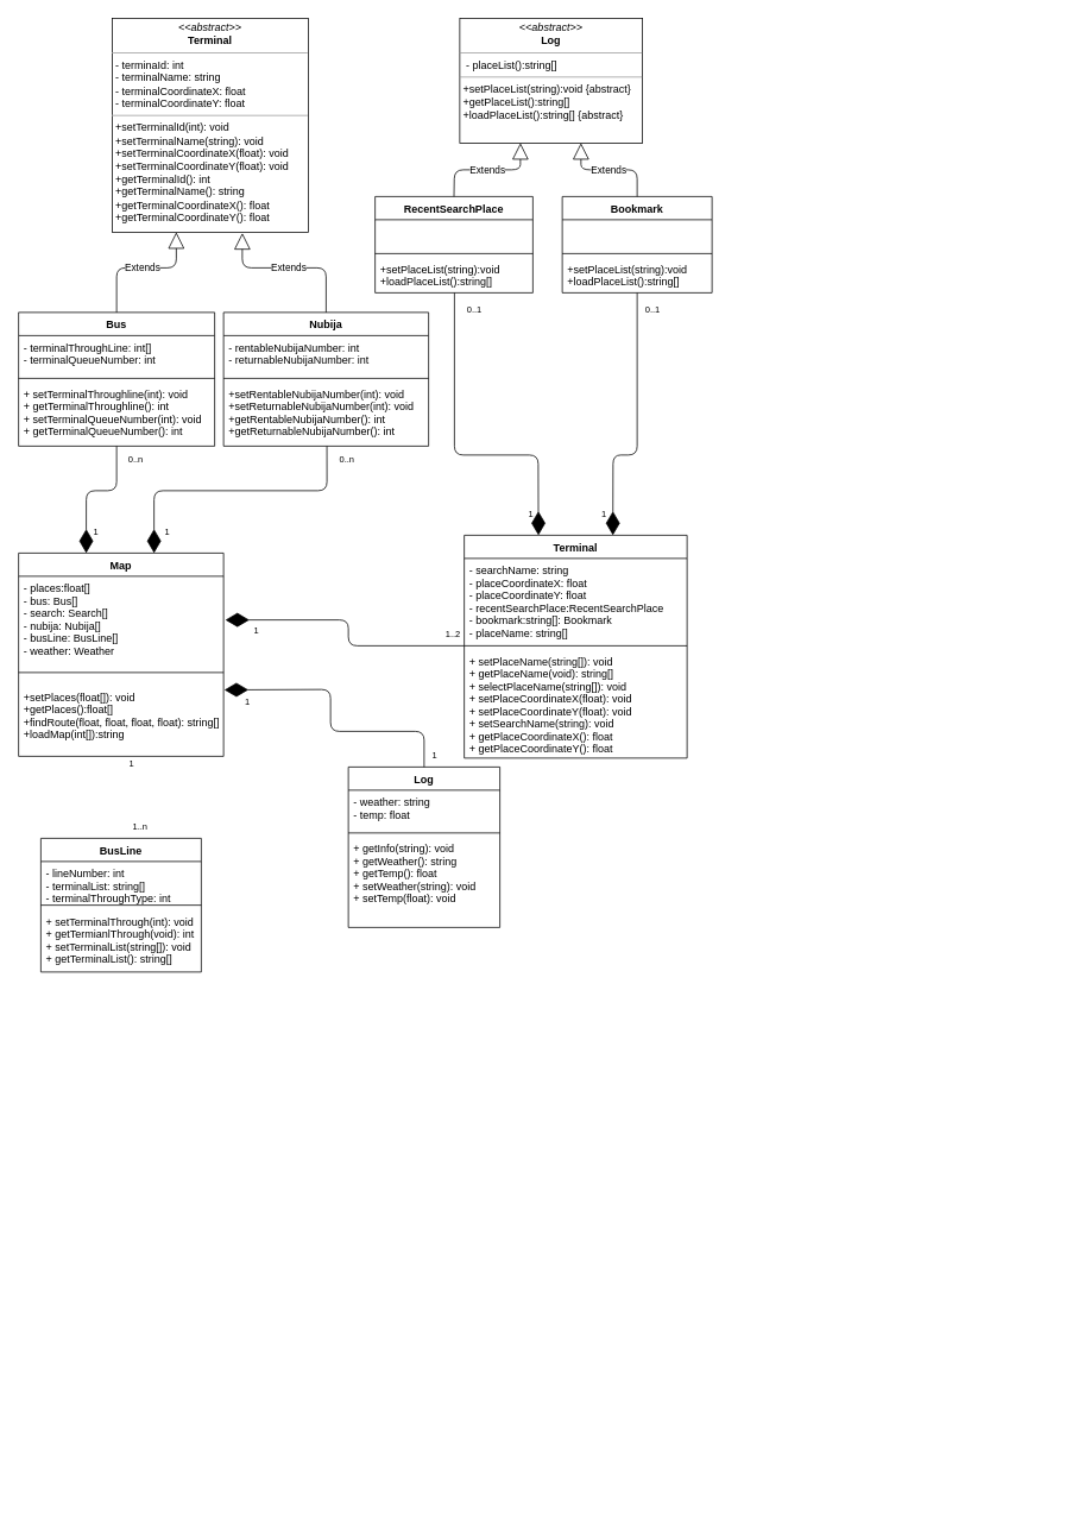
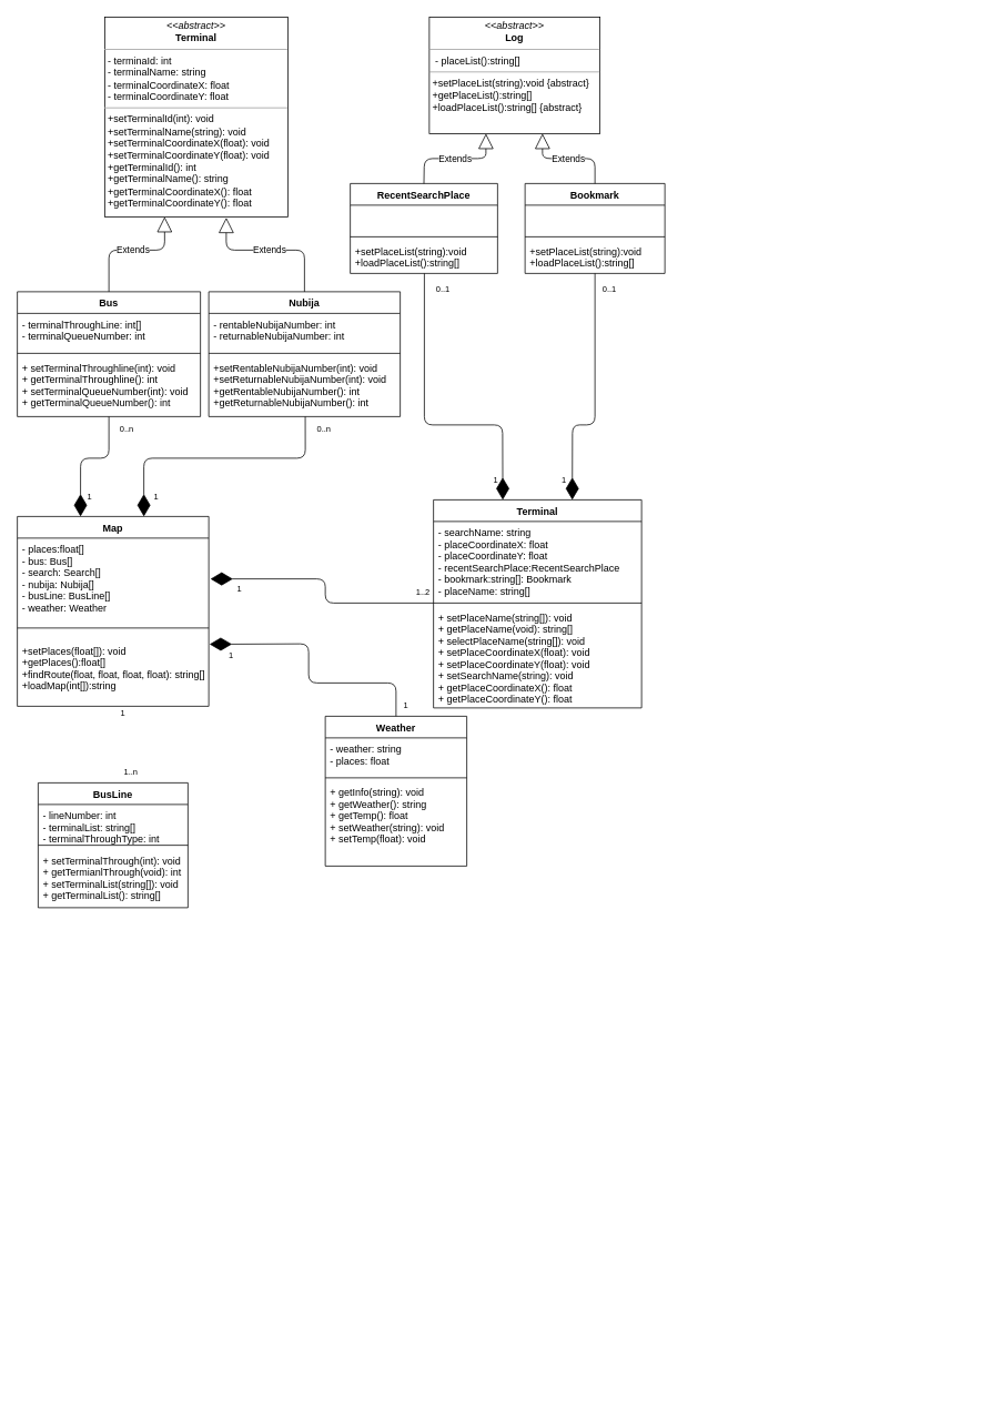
  <mxCell id="0" />
  <mxCell id="1" parent="0" />
- <mxCell id="2" value="Log" style="swimlane;fontStyle=1;align=center;verticalAlign=top;childLayout=stackLayout;horizontal=1;startSize=26;horizontalStack=0;resizeParent=1;resizeParentMax=0;resizeLast=0;collapsible=1;marginBottom=0;" parent="1" vertex="1"><mxGeometry x="390" y="860" width="170" height="180" as="geometry" /></mxCell>
- <mxCell id="3" value="- weather: string&#10;- temp: float&#10;&#10;&#10;" style="text;strokeColor=none;fillColor=none;align=left;verticalAlign=top;spacingLeft=4;spacingRight=4;overflow=hidden;rotatable=0;points=[[0,0.5],[1,0.5]];portConstraint=eastwest;" parent="2" vertex="1"><mxGeometry y="26" width="170" height="44" as="geometry" /></mxCell>
+ <mxCell id="2" value="Weather" style="swimlane;fontStyle=1;align=center;verticalAlign=top;childLayout=stackLayout;horizontal=1;startSize=26;horizontalStack=0;resizeParent=1;resizeParentMax=0;resizeLast=0;collapsible=1;marginBottom=0;" parent="1" vertex="1"><mxGeometry x="390" y="860" width="170" height="180" as="geometry" /></mxCell>
+ <mxCell id="3" value="- weather: string&#10;- places: float&#10;&#10;&#10;" style="text;strokeColor=none;fillColor=none;align=left;verticalAlign=top;spacingLeft=4;spacingRight=4;overflow=hidden;rotatable=0;points=[[0,0.5],[1,0.5]];portConstraint=eastwest;" parent="2" vertex="1"><mxGeometry y="26" width="170" height="44" as="geometry" /></mxCell>
  <mxCell id="4" value="" style="line;strokeWidth=1;fillColor=none;align=left;verticalAlign=middle;spacingTop=-1;spacingLeft=3;spacingRight=3;rotatable=0;labelPosition=right;points=[];portConstraint=eastwest;" parent="2" vertex="1"><mxGeometry y="70" width="170" height="8" as="geometry" /></mxCell>
  <mxCell id="5" value="+ getInfo(string): void&#10;+ getWeather(): string&#10;+ getTemp(): float&#10;+ setWeather(string): void&#10;+ setTemp(float): void&#10;&#10;" style="text;strokeColor=none;fillColor=none;align=left;verticalAlign=top;spacingLeft=4;spacingRight=4;overflow=hidden;rotatable=0;points=[[0,0.5],[1,0.5]];portConstraint=eastwest;" parent="2" vertex="1"><mxGeometry y="78" width="170" height="102" as="geometry" /></mxCell>
  <mxCell id="6" value="Nubija" style="swimlane;fontStyle=1;align=center;verticalAlign=top;childLayout=stackLayout;horizontal=1;startSize=26;horizontalStack=0;resizeParent=1;resizeParentMax=0;resizeLast=0;collapsible=1;marginBottom=0;" parent="1" vertex="1"><mxGeometry x="250" y="350" width="230" height="150" as="geometry" /></mxCell>
  <mxCell id="7" value="- rentableNubijaNumber: int&#10;- returnableNubijaNumber: int" style="text;strokeColor=none;fillColor=none;align=left;verticalAlign=top;spacingLeft=4;spacingRight=4;overflow=hidden;rotatable=0;points=[[0,0.5],[1,0.5]];portConstraint=eastwest;" parent="6" vertex="1"><mxGeometry y="26" width="230" height="44" as="geometry" /></mxCell>
  <mxCell id="8" value="" style="line;strokeWidth=1;fillColor=none;align=left;verticalAlign=middle;spacingTop=-1;spacingLeft=3;spacingRight=3;rotatable=0;labelPosition=right;points=[];portConstraint=eastwest;" parent="6" vertex="1"><mxGeometry y="70" width="230" height="8" as="geometry" /></mxCell>
  <mxCell id="9" value="+setRentableNubijaNumber(int): void&#10;+setReturnableNubijaNumber(int): void&#10;+getRentableNubijaNumber(): int&#10;+getReturnableNubijaNumber(): int&#10;" style="text;strokeColor=none;fillColor=none;align=left;verticalAlign=top;spacingLeft=4;spacingRight=4;overflow=hidden;rotatable=0;points=[[0,0.5],[1,0.5]];portConstraint=eastwest;" parent="6" vertex="1"><mxGeometry y="78" width="230" height="72" as="geometry" /></mxCell>
  <mxCell id="10" value="Terminal" style="swimlane;fontStyle=1;align=center;verticalAlign=top;childLayout=stackLayout;horizontal=1;startSize=26;horizontalStack=0;resizeParent=1;resizeParentMax=0;resizeLast=0;collapsible=1;marginBottom=0;" parent="1" vertex="1"><mxGeometry x="520" y="600" width="250" height="250" as="geometry"><mxRectangle x="635" y="673.5" width="70" height="26" as="alternateBounds" /></mxGeometry></mxCell>
  <mxCell id="11" value="- searchName: string&#10;- placeCoordinateX: float&#10;- placeCoordinateY: float&#10;- recentSearchPlace:RecentSearchPlace&#10;- bookmark:string[]: Bookmark&#10;- placeName: string[]&#10;" style="text;strokeColor=none;fillColor=none;align=left;verticalAlign=top;spacingLeft=4;spacingRight=4;overflow=hidden;rotatable=0;points=[[0,0.5],[1,0.5]];portConstraint=eastwest;" parent="10" vertex="1"><mxGeometry y="26" width="250" height="94" as="geometry" /></mxCell>
  <mxCell id="12" value="" style="line;strokeWidth=1;fillColor=none;align=left;verticalAlign=middle;spacingTop=-1;spacingLeft=3;spacingRight=3;rotatable=0;labelPosition=right;points=[];portConstraint=eastwest;" parent="10" vertex="1"><mxGeometry y="120" width="250" height="8" as="geometry" /></mxCell>
  <mxCell id="13" value="+ setPlaceName(string[]): void&#10;+ getPlaceName(void): string[]&#10;+ selectPlaceName(string[]): void&#10;+ setPlaceCoordinateX(float): void&#10;+ setPlaceCoordinateY(float): void&#10;+ setSearchName(string): void&#10;+ getPlaceCoordinateX(): float&#10;+ getPlaceCoordinateY(): float" style="text;strokeColor=none;fillColor=none;align=left;verticalAlign=top;spacingLeft=4;spacingRight=4;overflow=hidden;rotatable=0;points=[[0,0.5],[1,0.5]];portConstraint=eastwest;" parent="10" vertex="1"><mxGeometry y="128" width="250" height="122" as="geometry" /></mxCell>
  <mxCell id="14" value="RecentSearchPlace" style="swimlane;fontStyle=1;align=center;verticalAlign=top;childLayout=stackLayout;horizontal=1;startSize=26;horizontalStack=0;resizeParent=1;resizeParentMax=0;resizeLast=0;collapsible=1;marginBottom=0;" parent="1" vertex="1"><mxGeometry x="420" y="220" width="177" height="108" as="geometry" /></mxCell>
  <mxCell id="15" value="&#10;" style="text;strokeColor=none;fillColor=none;align=left;verticalAlign=top;spacingLeft=4;spacingRight=4;overflow=hidden;rotatable=0;points=[[0,0.5],[1,0.5]];portConstraint=eastwest;" parent="14" vertex="1"><mxGeometry y="26" width="177" height="34" as="geometry" /></mxCell>
  <mxCell id="16" value="" style="line;strokeWidth=1;fillColor=none;align=left;verticalAlign=middle;spacingTop=-1;spacingLeft=3;spacingRight=3;rotatable=0;labelPosition=right;points=[];portConstraint=eastwest;" parent="14" vertex="1"><mxGeometry y="60" width="177" height="8" as="geometry" /></mxCell>
  <mxCell id="17" value="+setPlaceList(string):void&#10;+loadPlaceList():string[]" style="text;strokeColor=none;fillColor=none;align=left;verticalAlign=top;spacingLeft=4;spacingRight=4;overflow=hidden;rotatable=0;points=[[0,0.5],[1,0.5]];portConstraint=eastwest;" parent="14" vertex="1"><mxGeometry y="68" width="177" height="40" as="geometry" /></mxCell>
  <mxCell id="18" value="Bookmark" style="swimlane;fontStyle=1;align=center;verticalAlign=top;childLayout=stackLayout;horizontal=1;startSize=26;horizontalStack=0;resizeParent=1;resizeParentMax=0;resizeLast=0;collapsible=1;marginBottom=0;" parent="1" vertex="1"><mxGeometry x="630" y="220" width="168" height="108" as="geometry" /></mxCell>
  <mxCell id="19" value="&#10;" style="text;strokeColor=none;fillColor=none;align=left;verticalAlign=top;spacingLeft=4;spacingRight=4;overflow=hidden;rotatable=0;points=[[0,0.5],[1,0.5]];portConstraint=eastwest;" parent="18" vertex="1"><mxGeometry y="26" width="168" height="34" as="geometry" /></mxCell>
  <mxCell id="20" value="" style="line;strokeWidth=1;fillColor=none;align=left;verticalAlign=middle;spacingTop=-1;spacingLeft=3;spacingRight=3;rotatable=0;labelPosition=right;points=[];portConstraint=eastwest;" parent="18" vertex="1"><mxGeometry y="60" width="168" height="8" as="geometry" /></mxCell>
  <mxCell id="21" value="+setPlaceList(string):void&#10;+loadPlaceList():string[]" style="text;strokeColor=none;fillColor=none;align=left;verticalAlign=top;spacingLeft=4;spacingRight=4;overflow=hidden;rotatable=0;points=[[0,0.5],[1,0.5]];portConstraint=eastwest;" parent="18" vertex="1"><mxGeometry y="68" width="168" height="40" as="geometry" /></mxCell>
  <mxCell id="22" value="Extends" style="endArrow=block;endSize=16;endFill=0;html=1;entryX=0.664;entryY=1.004;entryDx=0;entryDy=0;entryPerimeter=0;exitX=0.5;exitY=0;exitDx=0;exitDy=0;" parent="1" source="6" target="28" edge="1"><mxGeometry width="160" relative="1" as="geometry"><mxPoint x="30" y="860" as="sourcePoint" /><mxPoint x="190" y="860" as="targetPoint" /><Array as="points"><mxPoint x="365" y="300" /><mxPoint x="271" y="300" /></Array></mxGeometry></mxCell>
  <mxCell id="23" value="Extends" style="endArrow=block;endSize=16;endFill=0;html=1;entryX=0.327;entryY=1;entryDx=0;entryDy=0;entryPerimeter=0;exitX=0.5;exitY=0;exitDx=0;exitDy=0;" parent="1" source="24" target="28" edge="1"><mxGeometry width="160" relative="1" as="geometry"><mxPoint x="95" y="350" as="sourcePoint" /><mxPoint x="190" y="860" as="targetPoint" /><Array as="points"><mxPoint x="130" y="300" /><mxPoint x="197" y="300" /></Array></mxGeometry></mxCell>
  <mxCell id="24" value="Bus" style="swimlane;fontStyle=1;align=center;verticalAlign=top;childLayout=stackLayout;horizontal=1;startSize=26;horizontalStack=0;resizeParent=1;resizeParentMax=0;resizeLast=0;collapsible=1;marginBottom=0;" parent="1" vertex="1"><mxGeometry x="20" y="350" width="220" height="150" as="geometry" /></mxCell>
  <mxCell id="25" value="- terminalThroughLine: int[]&#10;- terminalQueueNumber: int&#10;&#10;" style="text;strokeColor=none;fillColor=none;align=left;verticalAlign=top;spacingLeft=4;spacingRight=4;overflow=hidden;rotatable=0;points=[[0,0.5],[1,0.5]];portConstraint=eastwest;" parent="24" vertex="1"><mxGeometry y="26" width="220" height="44" as="geometry" /></mxCell>
  <mxCell id="26" value="" style="line;strokeWidth=1;fillColor=none;align=left;verticalAlign=middle;spacingTop=-1;spacingLeft=3;spacingRight=3;rotatable=0;labelPosition=right;points=[];portConstraint=eastwest;" parent="24" vertex="1"><mxGeometry y="70" width="220" height="8" as="geometry" /></mxCell>
  <mxCell id="27" value="+ setTerminalThroughline(int): void &#10;+ getTerminalThroughline(): int&#10;+ setTerminalQueueNumber(int): void&#10;+ getTerminalQueueNumber(): int&#10;" style="text;strokeColor=none;fillColor=none;align=left;verticalAlign=top;spacingLeft=4;spacingRight=4;overflow=hidden;rotatable=0;points=[[0,0.5],[1,0.5]];portConstraint=eastwest;" parent="24" vertex="1"><mxGeometry y="78" width="220" height="72" as="geometry" /></mxCell>
  <mxCell id="28" value="&lt;p style=&quot;margin: 0px ; margin-top: 4px ; text-align: center&quot;&gt;&lt;i&gt;&amp;lt;&amp;lt;abstract&amp;gt;&amp;gt;&lt;/i&gt;&lt;br&gt;&lt;b&gt;Terminal&lt;/b&gt;&lt;/p&gt;&lt;hr size=&quot;1&quot;&gt;&lt;p style=&quot;margin: 0px ; margin-left: 4px&quot;&gt;- terminaId: int&lt;br&gt;- terminalName: string&lt;br&gt;- terminalCoordinateX: float&lt;br&gt;- terminalCoordinateY: float&lt;/p&gt;&lt;hr size=&quot;1&quot;&gt;&lt;p style=&quot;margin: 0px ; margin-left: 4px&quot;&gt;+setTerminalId(int): void&lt;br&gt;+setTerminalName(string): void&lt;br&gt;+setTerminalCoordinateX(float): void&lt;br&gt;+setTerminalCoordinateY(float): void&lt;br&gt;+getTerminalId(): int&lt;br&gt;+getTerminalName(): string&lt;br&gt;+getTerminalCoordinateX(): float&lt;br&gt;+getTerminalCoordinateY(): float&lt;/p&gt;" style="verticalAlign=top;align=left;overflow=fill;fontSize=12;fontFamily=Helvetica;html=1;" parent="1" vertex="1"><mxGeometry x="125" y="20" width="220" height="240" as="geometry" /></mxCell>
  <mxCell id="29" value="&lt;p style=&quot;margin: 0px ; margin-top: 4px ; text-align: center&quot;&gt;&lt;i&gt;&amp;lt;&amp;lt;abstract&amp;gt;&amp;gt;&lt;/i&gt;&lt;br&gt;&lt;b&gt;Log&lt;/b&gt;&lt;br&gt;&lt;/p&gt;&lt;hr size=&quot;1&quot;&gt;&lt;p style=&quot;margin: 0px ; margin-left: 4px&quot;&gt;&amp;nbsp;- placeList():string[]&lt;/p&gt;&lt;hr size=&quot;1&quot;&gt;&lt;p style=&quot;margin: 0px ; margin-left: 4px&quot;&gt;+setPlaceList(string):void {abstract}&lt;br&gt;+getPlaceList():string[]&lt;br&gt;+loadPlaceList():string[] {abstract}&lt;/p&gt;&lt;div&gt;&lt;br&gt;&lt;/div&gt;" style="verticalAlign=top;align=left;overflow=fill;fontSize=12;fontFamily=Helvetica;html=1;" parent="1" vertex="1"><mxGeometry x="515" y="20" width="205" height="140" as="geometry" /></mxCell>
  <mxCell id="30" value="BusLine" style="swimlane;fontStyle=1;align=center;verticalAlign=top;childLayout=stackLayout;horizontal=1;startSize=26;horizontalStack=0;resizeParent=1;resizeParentMax=0;resizeLast=0;collapsible=1;marginBottom=0;" parent="1" vertex="1"><mxGeometry x="45" y="940" width="180" height="150" as="geometry" /></mxCell>
  <mxCell id="31" value="- lineNumber: int&#10;- terminalList: string[]&#10;- terminalThroughType: int" style="text;strokeColor=none;fillColor=none;align=left;verticalAlign=top;spacingLeft=4;spacingRight=4;overflow=hidden;rotatable=0;points=[[0,0.5],[1,0.5]];portConstraint=eastwest;" parent="30" vertex="1"><mxGeometry y="26" width="180" height="44" as="geometry" /></mxCell>
  <mxCell id="32" value="" style="line;strokeWidth=1;fillColor=none;align=left;verticalAlign=middle;spacingTop=-1;spacingLeft=3;spacingRight=3;rotatable=0;labelPosition=right;points=[];portConstraint=eastwest;" parent="30" vertex="1"><mxGeometry y="70" width="180" height="10" as="geometry" /></mxCell>
  <mxCell id="33" value="+ setTerminalThrough(int): void&#10;+ getTermianlThrough(void): int&#10;+ setTerminalList(string[]): void&#10;+ getTerminalList(): string[]&#10;" style="text;strokeColor=none;fillColor=none;align=left;verticalAlign=top;spacingLeft=4;spacingRight=4;overflow=hidden;rotatable=0;points=[[0,0.5],[1,0.5]];portConstraint=eastwest;" parent="30" vertex="1"><mxGeometry y="80" width="180" height="70" as="geometry" /></mxCell>
  <mxCell id="34" value="Map" style="swimlane;fontStyle=1;align=center;verticalAlign=top;childLayout=stackLayout;horizontal=1;startSize=26;horizontalStack=0;resizeParent=1;resizeParentMax=0;resizeLast=0;collapsible=1;marginBottom=0;" parent="1" vertex="1"><mxGeometry x="20" y="620" width="230" height="228" as="geometry" /></mxCell>
  <mxCell id="35" value="- places:float[]&#10;- bus: Bus[]&#10;- search: Search[]&#10;- nubija: Nubija[]&#10;- busLine: BusLine[]&#10;- weather: Weather" style="text;strokeColor=none;fillColor=none;align=left;verticalAlign=top;spacingLeft=4;spacingRight=4;overflow=hidden;rotatable=0;points=[[0,0.5],[1,0.5]];portConstraint=eastwest;" parent="34" vertex="1"><mxGeometry y="26" width="230" height="94" as="geometry" /></mxCell>
  <mxCell id="36" value="" style="line;strokeWidth=1;fillColor=none;align=left;verticalAlign=middle;spacingTop=-1;spacingLeft=3;spacingRight=3;rotatable=0;labelPosition=right;points=[];portConstraint=eastwest;" parent="34" vertex="1"><mxGeometry y="120" width="230" height="28" as="geometry" /></mxCell>
  <mxCell id="37" value="+setPlaces(float[]): void&#10;+getPlaces():float[]&#10;+findRoute(float, float, float, float): string[]&#10;+loadMap(int[]):string&#10;" style="text;strokeColor=none;fillColor=none;align=left;verticalAlign=top;spacingLeft=4;spacingRight=4;overflow=hidden;rotatable=0;points=[[0,0.5],[1,0.5]];portConstraint=eastwest;" parent="34" vertex="1"><mxGeometry y="148" width="230" height="80" as="geometry" /></mxCell>
  <mxCell id="38" value="" style="endArrow=diamondThin;endFill=1;endSize=24;html=1;exitX=0.5;exitY=0;exitDx=0;exitDy=0;entryX=1.004;entryY=0.069;entryDx=0;entryDy=0;entryPerimeter=0;" parent="1" source="2" target="37" edge="1"><mxGeometry width="160" relative="1" as="geometry"><mxPoint x="729" y="883.5" as="sourcePoint" /><mxPoint x="280" y="773" as="targetPoint" /><Array as="points"><mxPoint x="475" y="820" /><mxPoint x="370" y="820" /><mxPoint x="370" y="773" /></Array></mxGeometry></mxCell>
  <mxCell id="39" value="" style="endArrow=diamondThin;endFill=1;endSize=24;html=1;exitX=0.5;exitY=1;exitDx=0;exitDy=0;exitPerimeter=0;entryX=0.33;entryY=0;entryDx=0;entryDy=0;entryPerimeter=0;" parent="1" source="27" target="34" edge="1"><mxGeometry width="160" relative="1" as="geometry"><mxPoint x="310" y="600" as="sourcePoint" /><mxPoint x="470" y="600" as="targetPoint" /><Array as="points"><mxPoint x="130" y="550" /><mxPoint x="96" y="550" /></Array></mxGeometry></mxCell>
  <mxCell id="40" value="" style="endArrow=diamondThin;endFill=1;endSize=24;html=1;exitX=0.504;exitY=1;exitDx=0;exitDy=0;exitPerimeter=0;entryX=0.661;entryY=0;entryDx=0;entryDy=0;entryPerimeter=0;" parent="1" source="9" target="34" edge="1"><mxGeometry width="160" relative="1" as="geometry"><mxPoint x="310" y="580" as="sourcePoint" /><mxPoint x="470" y="580" as="targetPoint" /><Array as="points"><mxPoint x="366" y="550" /><mxPoint x="172" y="550" /></Array></mxGeometry></mxCell>
  <mxCell id="41" value="Extends" style="endArrow=block;endSize=16;endFill=0;html=1;exitX=0.5;exitY=0;exitDx=0;exitDy=0;entryX=0.332;entryY=1;entryDx=0;entryDy=0;entryPerimeter=0;" parent="1" source="14" target="29" edge="1"><mxGeometry width="160" relative="1" as="geometry"><mxPoint x="590" y="390" as="sourcePoint" /><mxPoint x="750" y="390" as="targetPoint" /><Array as="points"><mxPoint x="509" y="190" /><mxPoint x="583" y="190" /></Array></mxGeometry></mxCell>
  <mxCell id="42" value="Extends" style="endArrow=block;endSize=16;endFill=0;html=1;entryX=0.663;entryY=1;entryDx=0;entryDy=0;entryPerimeter=0;exitX=0.5;exitY=0;exitDx=0;exitDy=0;" parent="1" source="18" target="29" edge="1"><mxGeometry width="160" relative="1" as="geometry"><mxPoint x="570" y="430" as="sourcePoint" /><mxPoint x="730" y="430" as="targetPoint" /><Array as="points"><mxPoint x="714" y="190" /><mxPoint x="651" y="190" /></Array></mxGeometry></mxCell>
  <mxCell id="43" value="" style="endArrow=diamondThin;endFill=1;endSize=24;html=1;exitX=0.503;exitY=1;exitDx=0;exitDy=0;exitPerimeter=0;entryX=0.333;entryY=0;entryDx=0;entryDy=0;entryPerimeter=0;" parent="1" source="17" target="10" edge="1"><mxGeometry width="160" relative="1" as="geometry"><mxPoint x="650" y="470" as="sourcePoint" /><mxPoint x="810" y="470" as="targetPoint" /><Array as="points"><mxPoint x="509" y="510" /><mxPoint x="603" y="510" /></Array></mxGeometry></mxCell>
  <mxCell id="44" value="" style="endArrow=diamondThin;endFill=1;endSize=24;html=1;exitX=0.5;exitY=1;exitDx=0;exitDy=0;exitPerimeter=0;entryX=0.667;entryY=0;entryDx=0;entryDy=0;entryPerimeter=0;" parent="1" source="21" target="10" edge="1"><mxGeometry width="160" relative="1" as="geometry"><mxPoint x="630" y="520" as="sourcePoint" /><mxPoint x="650" y="590" as="targetPoint" /><Array as="points"><mxPoint x="714" y="510" /><mxPoint x="687" y="510" /></Array></mxGeometry></mxCell>
  <mxCell id="45" value="1" style="resizable=0;html=1;align=right;verticalAlign=bottom;labelBackgroundColor=#ffffff;fontSize=10;" parent="1" connectable="0" vertex="1"><mxGeometry x="880" y="1200" as="geometry"><mxPoint x="-200" y="-616.5" as="offset" /></mxGeometry></mxCell>
  <mxCell id="46" value="1" style="resizable=0;html=1;align=right;verticalAlign=bottom;labelBackgroundColor=#ffffff;fontSize=10;" parent="1" connectable="0" vertex="1"><mxGeometry x="798" y="1200" as="geometry"><mxPoint x="-200" y="-616.5" as="offset" /></mxGeometry></mxCell>
  <mxCell id="47" value="1" style="resizable=0;html=1;align=right;verticalAlign=bottom;labelBackgroundColor=#ffffff;fontSize=10;" parent="1" connectable="0" vertex="1"><mxGeometry x="390" y="1220" as="geometry"><mxPoint x="-200" y="-616.5" as="offset" /></mxGeometry></mxCell>
  <mxCell id="48" value="1" style="resizable=0;html=1;align=right;verticalAlign=bottom;labelBackgroundColor=#ffffff;fontSize=10;" parent="1" connectable="0" vertex="1"><mxGeometry x="310" y="1220" as="geometry"><mxPoint x="-200" y="-616.5" as="offset" /></mxGeometry></mxCell>
  <mxCell id="49" value="1" style="resizable=0;html=1;align=right;verticalAlign=bottom;labelBackgroundColor=#ffffff;fontSize=10;" parent="1" connectable="0" vertex="1"><mxGeometry x="350" y="1480" as="geometry"><mxPoint x="-200" y="-616.5" as="offset" /></mxGeometry></mxCell>
  <mxCell id="50" value="" style="endArrow=diamondThin;endFill=1;endSize=24;html=1;exitX=0;exitY=0.5;exitDx=0;exitDy=0;exitPerimeter=0;" parent="1" source="12" edge="1"><mxGeometry width="160" relative="1" as="geometry"><mxPoint x="480" y="730" as="sourcePoint" /><mxPoint x="252" y="695" as="targetPoint" /><Array as="points"><mxPoint x="390" y="724" /><mxPoint x="390" y="695" /></Array></mxGeometry></mxCell>
  <mxCell id="51" value="1" style="resizable=0;html=1;align=right;verticalAlign=bottom;labelBackgroundColor=#ffffff;fontSize=10;" parent="1" connectable="0" vertex="1"><mxGeometry x="490" y="1330" as="geometry"><mxPoint x="-200" y="-616.5" as="offset" /></mxGeometry></mxCell>
  <mxCell id="52" value="1" style="resizable=0;html=1;align=right;verticalAlign=bottom;labelBackgroundColor=#ffffff;fontSize=10;" parent="1" connectable="0" vertex="1"><mxGeometry x="480" y="1410" as="geometry"><mxPoint x="-200" y="-616.5" as="offset" /></mxGeometry></mxCell>
  <mxCell id="53" value="1" style="resizable=0;html=1;align=right;verticalAlign=bottom;labelBackgroundColor=#ffffff;fontSize=10;" parent="1" connectable="0" vertex="1"><mxGeometry x="690" y="1470" as="geometry"><mxPoint x="-200" y="-616.5" as="offset" /></mxGeometry></mxCell>
  <mxCell id="54" value="0..1" style="resizable=0;html=1;align=right;verticalAlign=bottom;labelBackgroundColor=#ffffff;fontSize=10;" parent="1" connectable="0" vertex="1"><mxGeometry x="740" y="970" as="geometry"><mxPoint x="-200" y="-616.5" as="offset" /></mxGeometry></mxCell>
  <mxCell id="55" value="0..1" style="resizable=0;html=1;align=right;verticalAlign=bottom;labelBackgroundColor=#ffffff;fontSize=10;" parent="1" connectable="0" vertex="1"><mxGeometry x="940" y="970" as="geometry"><mxPoint x="-200" y="-616.5" as="offset" /></mxGeometry></mxCell>
  <mxCell id="56" value="0..n" style="resizable=0;html=1;align=right;verticalAlign=bottom;labelBackgroundColor=#ffffff;fontSize=10;" parent="1" connectable="0" vertex="1"><mxGeometry x="360" y="1138.5" as="geometry"><mxPoint x="-200" y="-616.5" as="offset" /></mxGeometry></mxCell>
  <mxCell id="57" value="0..n" style="resizable=0;html=1;align=right;verticalAlign=bottom;labelBackgroundColor=#ffffff;fontSize=10;" parent="1" connectable="0" vertex="1"><mxGeometry x="597" y="1138.5" as="geometry"><mxPoint x="-200" y="-616.5" as="offset" /></mxGeometry></mxCell>
  <mxCell id="58" value="1..n" style="resizable=0;html=1;align=right;verticalAlign=bottom;labelBackgroundColor=#ffffff;fontSize=10;fillColor=#e1d5e7;" parent="1" connectable="0" vertex="1"><mxGeometry x="365" y="1550" as="geometry"><mxPoint x="-200" y="-616.5" as="offset" /></mxGeometry></mxCell>
  <mxCell id="59" value="1..2" style="resizable=0;html=1;align=right;verticalAlign=bottom;labelBackgroundColor=#ffffff;fontSize=10;rotation=0;fillColor=#f8cecc;" parent="1" connectable="0" vertex="1"><mxGeometry x="1180" y="1690" as="geometry"><mxPoint x="-664" y="-972.5" as="offset" /></mxGeometry></mxCell>
